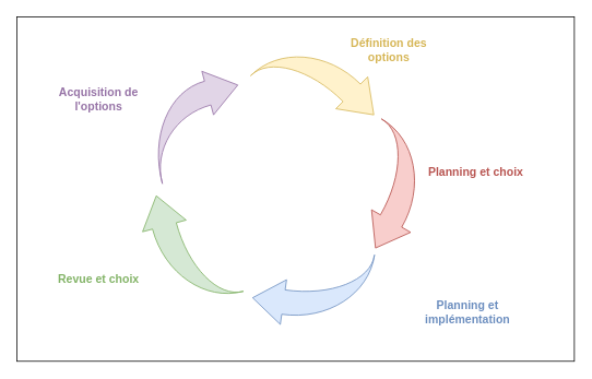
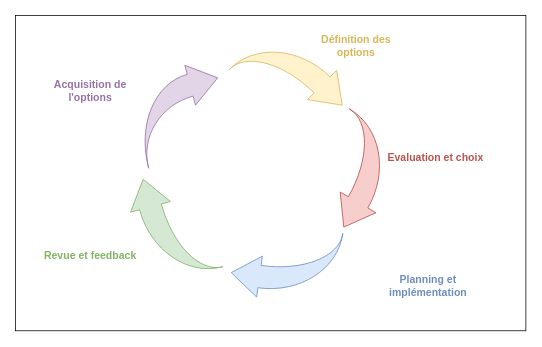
  <mxCell id="0" />
  <mxCell id="1" parent="0" />
  <mxCell id="2" value="" style="rounded=0;whiteSpace=wrap;html=1;" vertex="1" parent="1"><mxGeometry x="20" y="20" width="680" height="420" as="geometry" /></mxCell>
  <mxCell id="3" value="" style="html=1;shadow=0;dashed=0;align=center;verticalAlign=middle;shape=mxgraph.arrows2.jumpInArrow;dy=15;dx=38;arrowHead=55;rotation=-15;fillColor=#e1d5e7;strokeColor=#9673a6;" vertex="1" parent="1"><mxGeometry x="180" y="90" width="120" height="120" as="geometry" /></mxCell>
  <mxCell id="4" value="" style="html=1;shadow=0;dashed=0;align=center;verticalAlign=middle;shape=mxgraph.arrows2.jumpInArrow;dy=15;dx=38;arrowHead=55;rotation=45;fillColor=#fff2cc;strokeColor=#D6B656;" vertex="1" parent="1"><mxGeometry x="320" y="55.86" width="140" height="100" as="geometry" /></mxCell>
  <mxCell id="5" value="" style="html=1;shadow=0;dashed=0;align=center;verticalAlign=middle;shape=mxgraph.arrows2.jumpInArrow;dy=15;dx=38;arrowHead=55;rotation=120;fillColor=#f8cecc;strokeColor=#B85450;" vertex="1" parent="1"><mxGeometry x="403" y="180" width="140" height="100" as="geometry" /></mxCell>
  <mxCell id="6" value="" style="html=1;shadow=0;dashed=0;align=center;verticalAlign=middle;shape=mxgraph.arrows2.jumpInArrow;dy=15;dx=38;arrowHead=55;rotation=-172;fillColor=#dae8fc;strokeColor=#6C8EBF;" vertex="1" parent="1"><mxGeometry x="310" y="300" width="140" height="100" as="geometry" /></mxCell>
  <mxCell id="7" value="" style="html=1;shadow=0;dashed=0;align=center;verticalAlign=middle;shape=mxgraph.arrows2.jumpInArrow;dy=15;dx=38;arrowHead=55;rotation=-105;fillColor=#d5e8d4;strokeColor=#82b366;" vertex="1" parent="1"><mxGeometry x="160" y="250" width="140" height="100" as="geometry" /></mxCell>
  <mxCell id="8" value="&lt;font size=&quot;1&quot; color=&quot;#d6b656&quot;&gt;&lt;b style=&quot;font-size: 14px;&quot;&gt;Définition des options&lt;/b&gt;&lt;/font&gt;" style="rounded=0;whiteSpace=wrap;html=1;fillColor=none;strokeColor=none;" vertex="1" parent="1"><mxGeometry x="404" y="40" width="140" height="40" as="geometry" /></mxCell>
- <mxCell id="9" value="&lt;font color=&quot;#b85450&quot; size=&quot;1&quot;&gt;&lt;b style=&quot;font-size: 14px;&quot;&gt;Planning et choix&lt;/b&gt;&lt;/font&gt;" style="rounded=0;whiteSpace=wrap;html=1;fillColor=none;strokeColor=none;" vertex="1" parent="1"><mxGeometry x="510" y="190" width="140" height="40" as="geometry" /></mxCell>
+ <mxCell id="9" value="&lt;font color=&quot;#b85450&quot; size=&quot;1&quot;&gt;&lt;b style=&quot;font-size: 14px;&quot;&gt;Evaluation et choix&lt;/b&gt;&lt;/font&gt;" style="rounded=0;whiteSpace=wrap;html=1;fillColor=none;strokeColor=none;" vertex="1" parent="1"><mxGeometry x="510" y="190" width="140" height="40" as="geometry" /></mxCell>
  <mxCell id="10" value="&lt;font color=&quot;#6c8ebf&quot; size=&quot;1&quot;&gt;&lt;b style=&quot;font-size: 14px;&quot;&gt;Planning et implémentation&lt;/b&gt;&lt;/font&gt;" style="rounded=0;whiteSpace=wrap;html=1;fillColor=none;strokeColor=none;" vertex="1" parent="1"><mxGeometry x="500" y="360" width="140" height="40" as="geometry" /></mxCell>
  <mxCell id="11" value="&lt;font color=&quot;#9673a6&quot; size=&quot;1&quot;&gt;&lt;b style=&quot;font-size: 14px;&quot;&gt;Acquisition de l'options&lt;/b&gt;&lt;/font&gt;" style="rounded=0;whiteSpace=wrap;html=1;fillColor=none;strokeColor=none;" vertex="1" parent="1"><mxGeometry x="50" y="100" width="140" height="40" as="geometry" /></mxCell>
- <mxCell id="12" value="&lt;font color=&quot;#82b366&quot; size=&quot;1&quot;&gt;&lt;b style=&quot;font-size: 14px;&quot;&gt;Revue et choix&lt;/b&gt;&lt;/font&gt;" style="rounded=0;whiteSpace=wrap;html=1;fillColor=none;strokeColor=none;" vertex="1" parent="1"><mxGeometry x="50" y="320" width="140" height="40" as="geometry" /></mxCell>
+ <mxCell id="12" value="&lt;font color=&quot;#82b366&quot; size=&quot;1&quot;&gt;&lt;b style=&quot;font-size: 14px;&quot;&gt;Revue et feedback&lt;/b&gt;&lt;/font&gt;" style="rounded=0;whiteSpace=wrap;html=1;fillColor=none;strokeColor=none;" vertex="1" parent="1"><mxGeometry x="50" y="320" width="140" height="40" as="geometry" /></mxCell>
